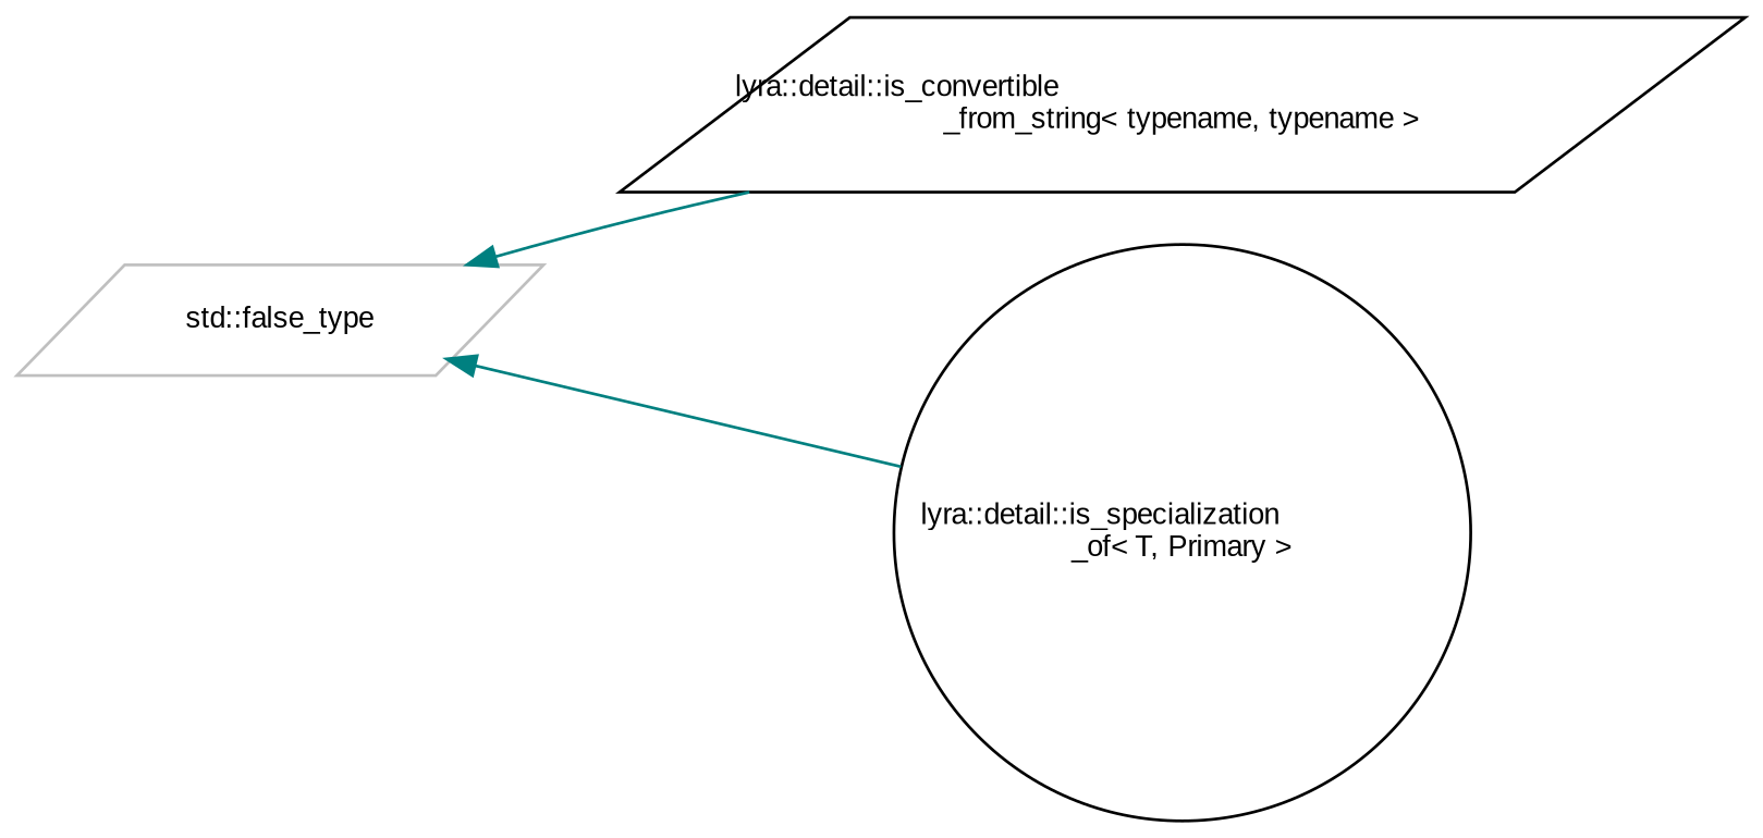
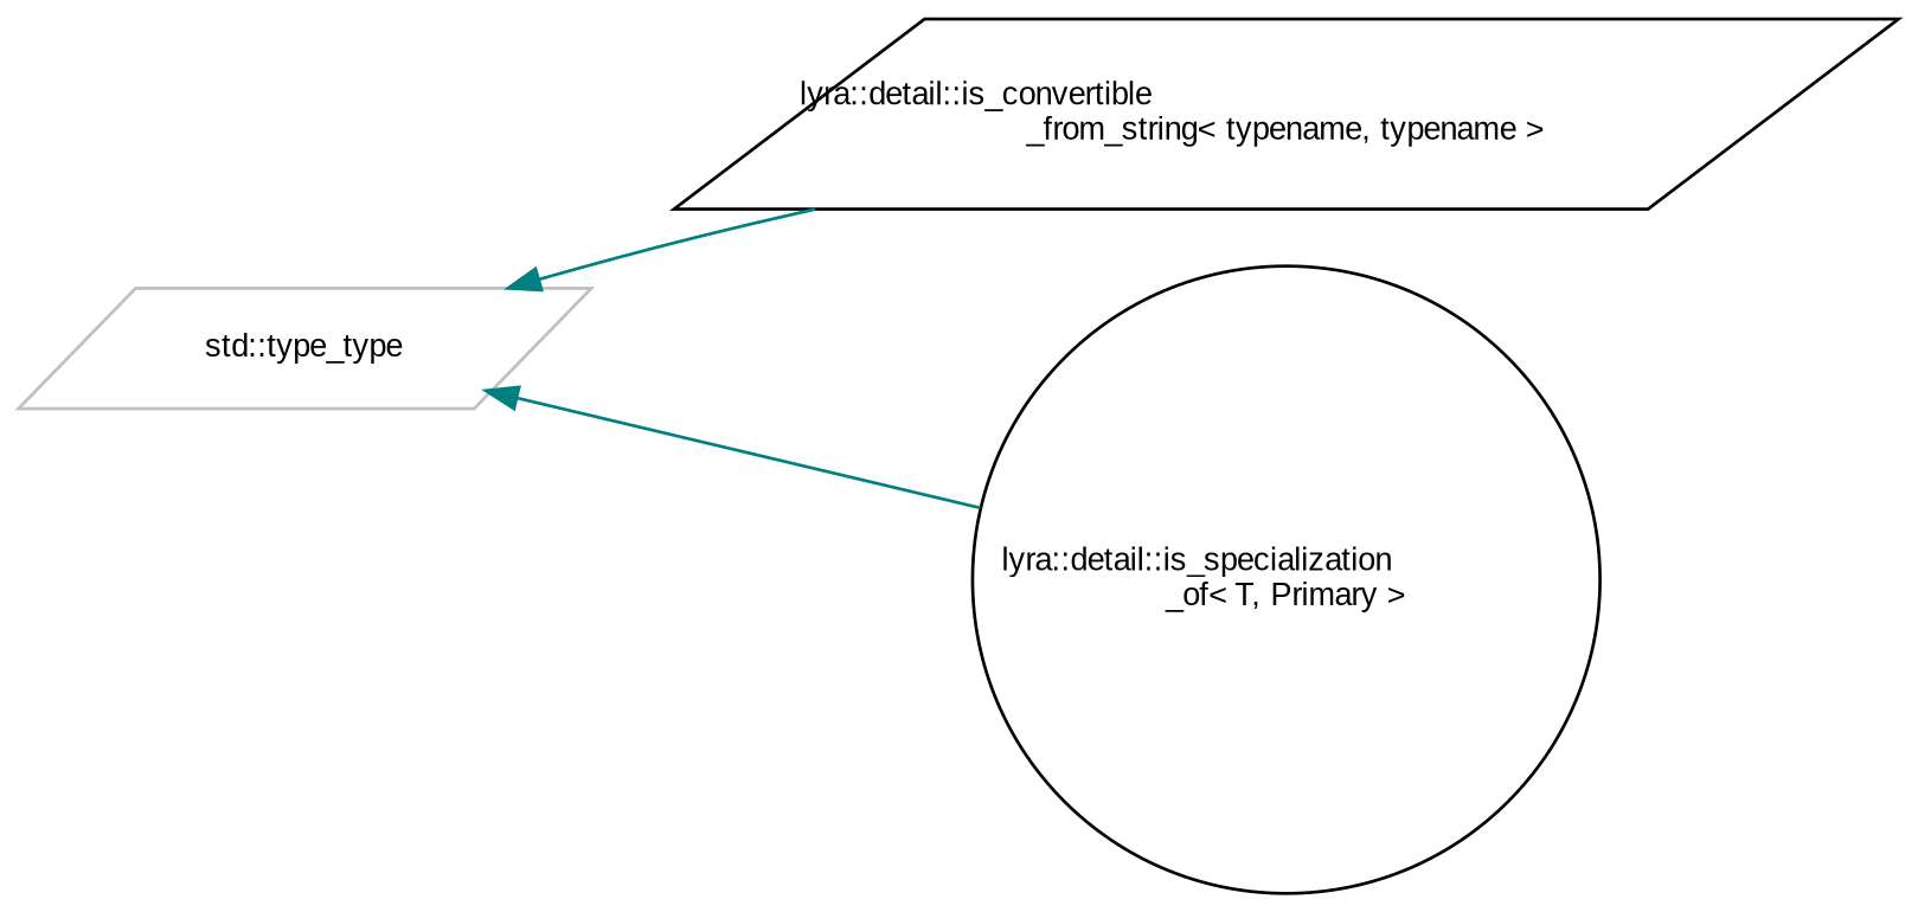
  digraph {
    rankdir=LR
    fontname="Liberation Sans"
    node [color=black fillcolor=white fontname="Liberation Sans" fontsize=10 shape=parallelogram style=filled]
    edge [color=teal dir=back fontname="Liberation Sans" fontsize=10 labelfontname=Helvetica labelfontsize=10 style=solid]
-   n1 [color=grey75 height=0.2 label="std::false_type" width=0.4]
+   n1 [color=grey75 height=0.2 label="std::type_type" width=0.4]
    n2 [height=0.2 label="lyra::detail::is_convertible\l_from_string\< typename, typename \>" width=0.4]
    n3 [height=0.2 label="lyra::detail::is_specialization\l_of\< T, Primary \>" shape=circle width=0.4]
    n1 -> n2
    n1 -> n3
  }
